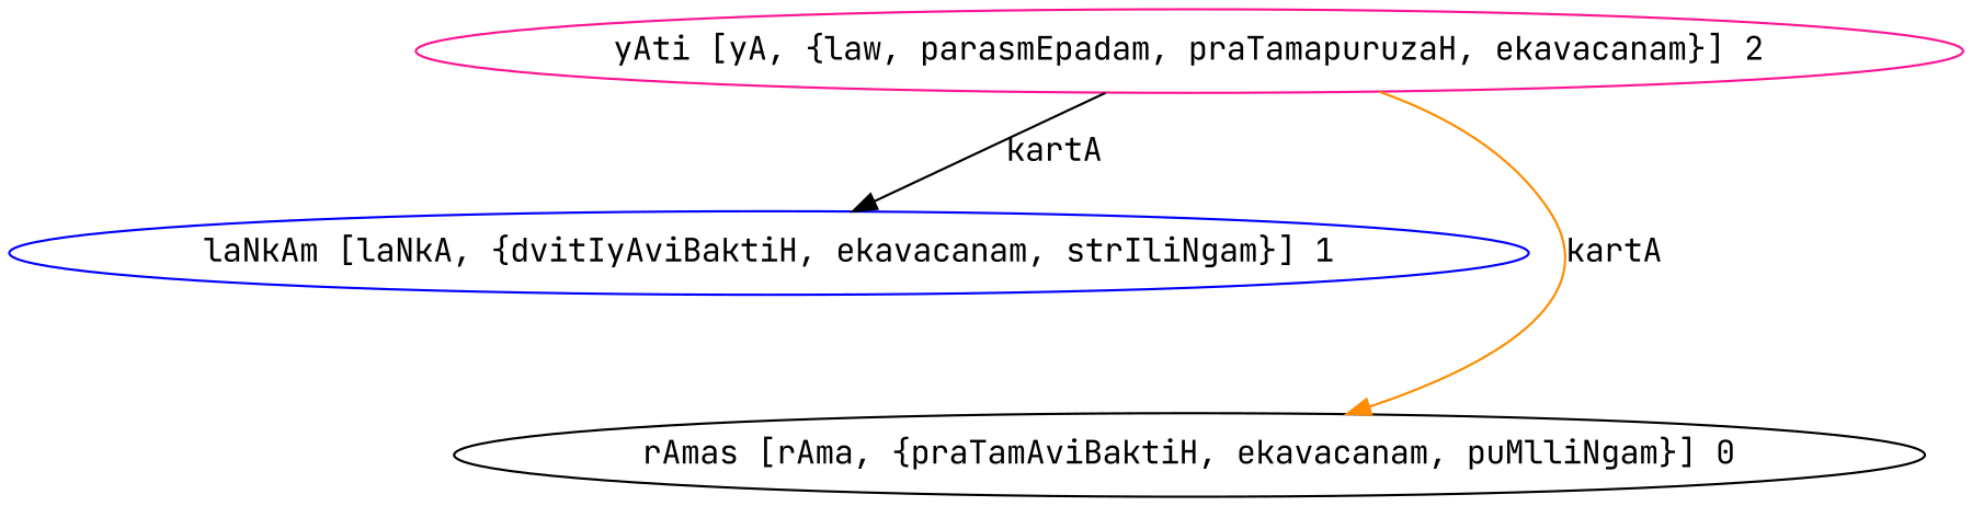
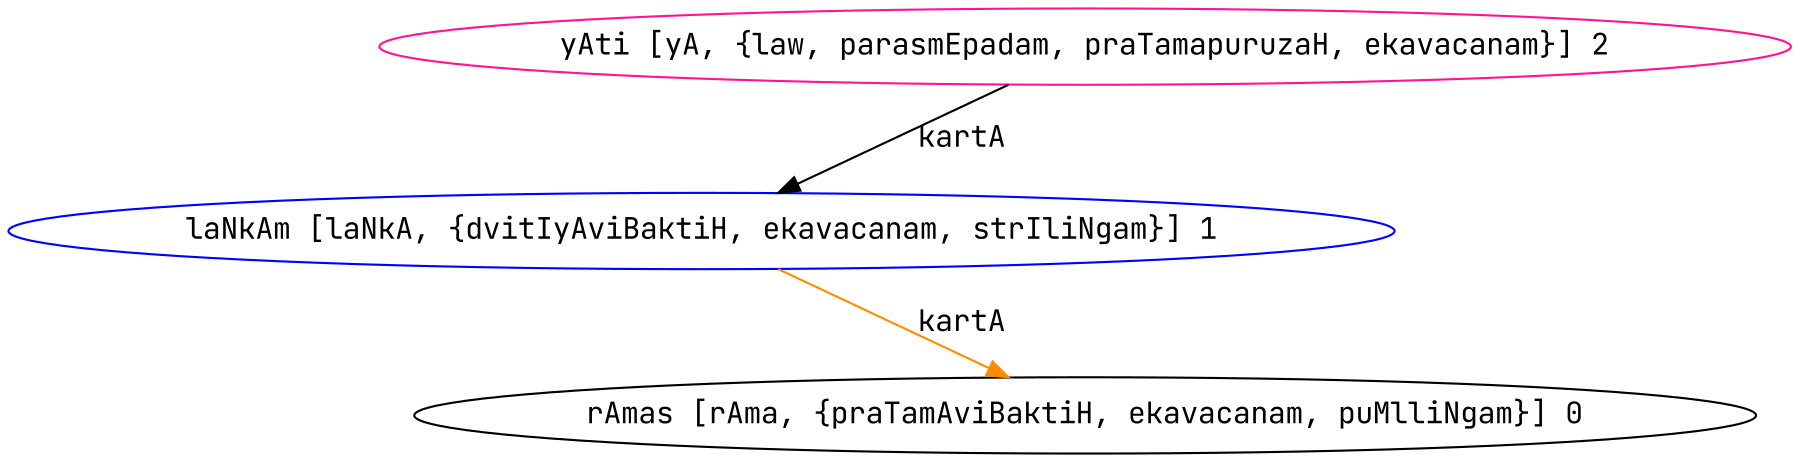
  digraph {
    fontname="JetBrains Mono"
    node [fontname="JetBrains Mono"]
    edge [fontname="JetBrains Mono" style=solid]
    "yAti [yA, {law, parasmEpadam, praTamapuruzaH, ekavacanam}] 2" [color=deeppink]
    "laNkAm [laNkA, {dvitIyAviBaktiH, ekavacanam, strIliNgam}] 1" [color=blue]
    "rAmas [rAma, {praTamAviBaktiH, ekavacanam, puMlliNgam}] 0" [color=black]
    "yAti [yA, {law, parasmEpadam, praTamapuruzaH, ekavacanam}] 2" -> "laNkAm [laNkA, {dvitIyAviBaktiH, ekavacanam, strIliNgam}] 1" [color=black label=kartA]
-   "yAti [yA, {law, parasmEpadam, praTamapuruzaH, ekavacanam}] 2" -> "rAmas [rAma, {praTamAviBaktiH, ekavacanam, puMlliNgam}] 0" [color=darkorange label=kartA]
+   "laNkAm [laNkA, {dvitIyAviBaktiH, ekavacanam, strIliNgam}] 1" -> "rAmas [rAma, {praTamAviBaktiH, ekavacanam, puMlliNgam}] 0" [color=darkorange label=kartA]
  }
